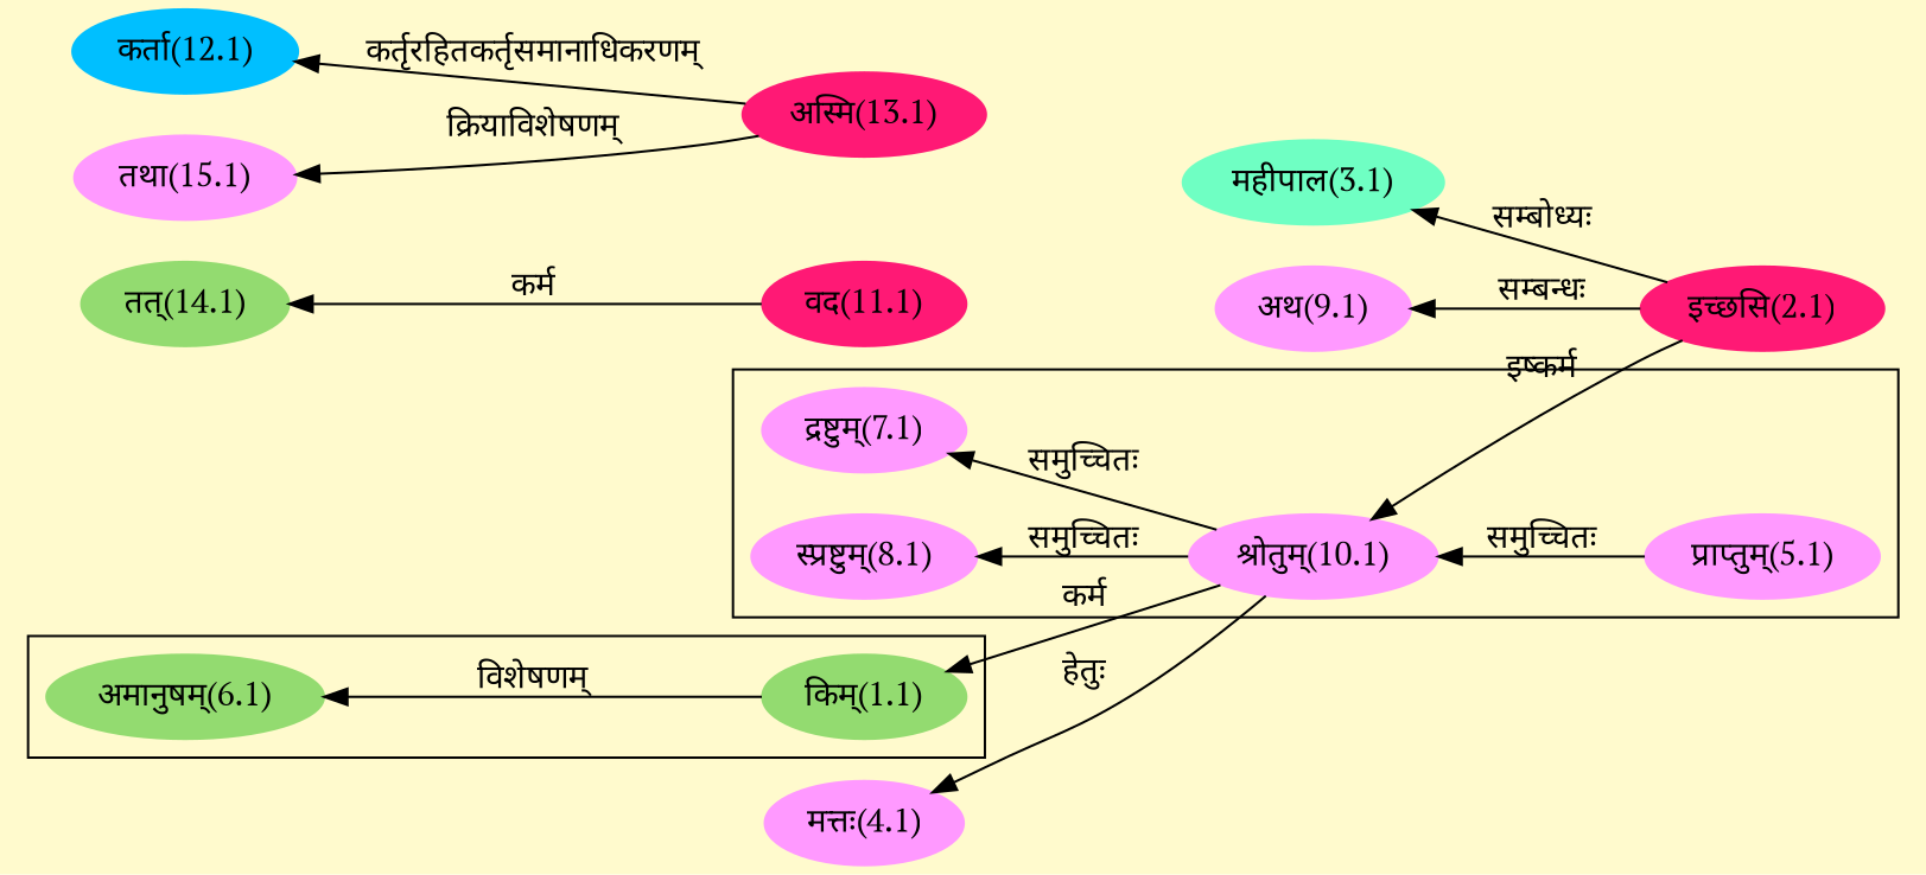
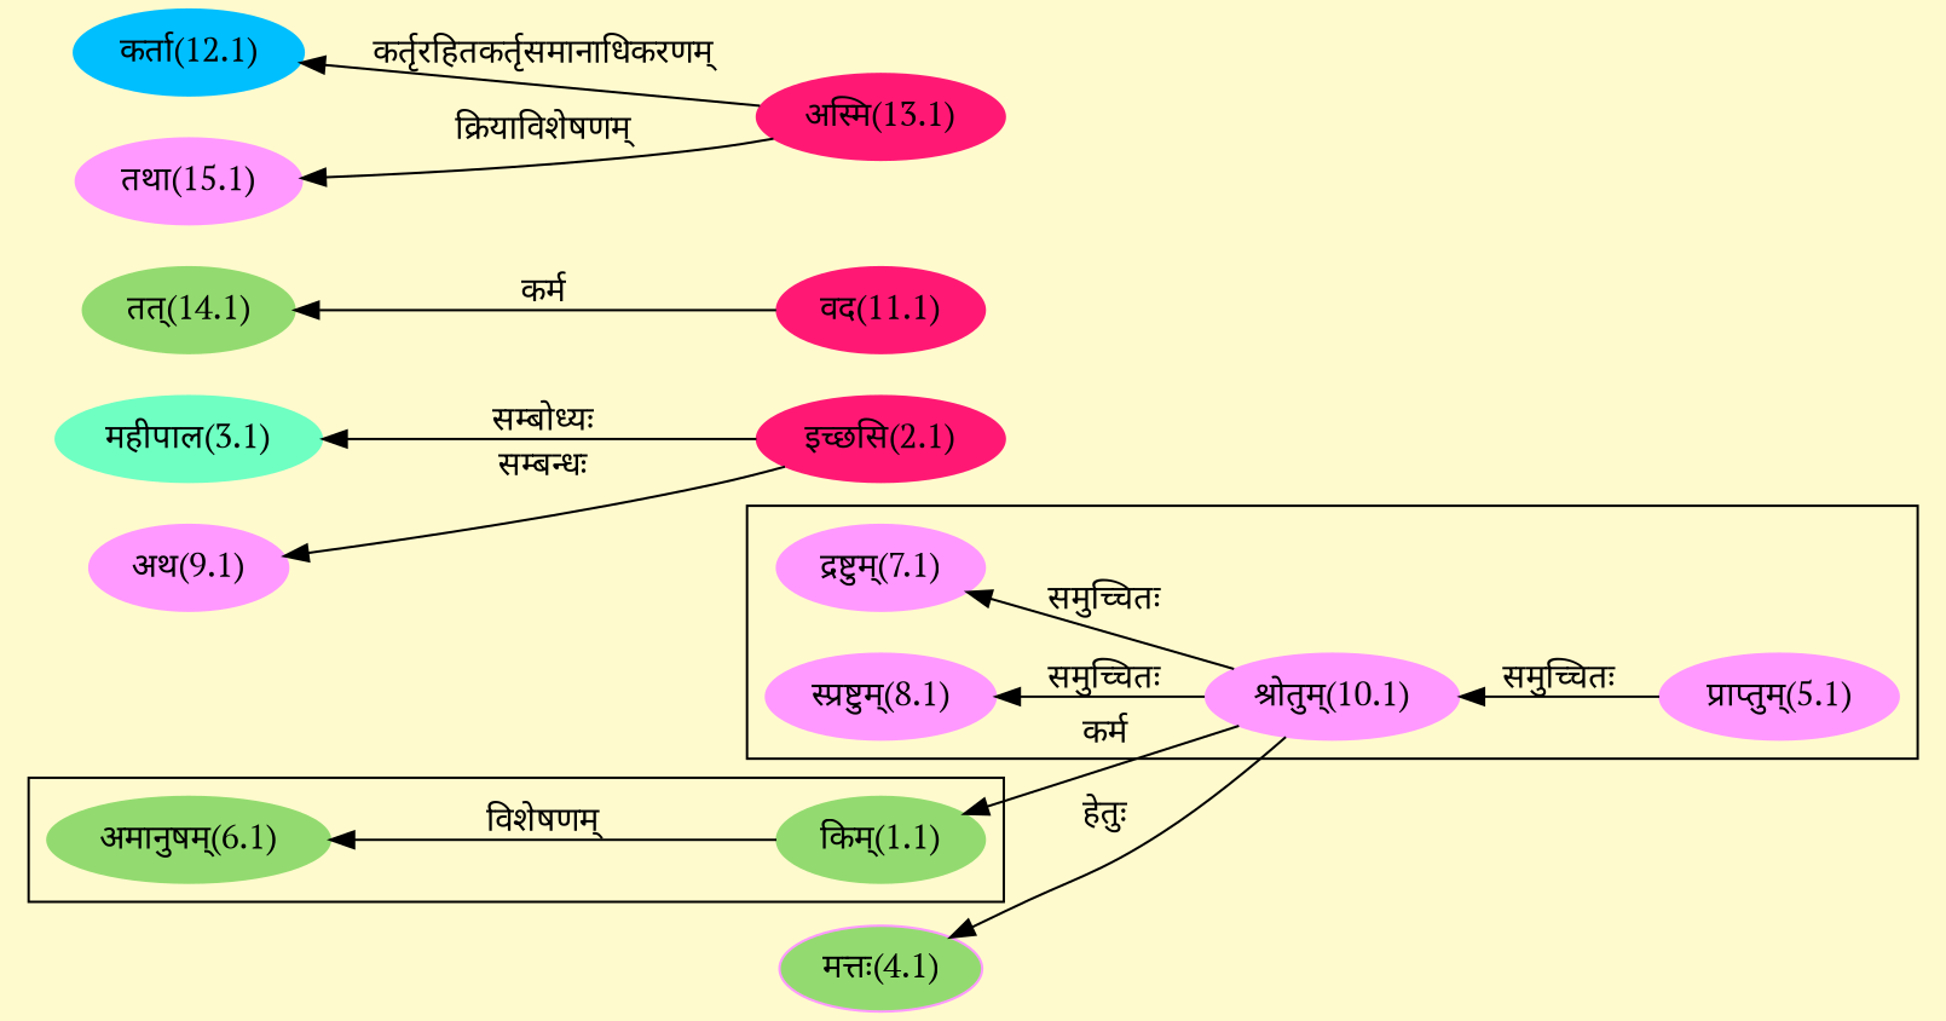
  digraph {
    bgcolor=lemonchiffon1
    compound=true
    fontname="PT Serif"
    rankdir=LR
    node [color="#FF99FF" fontname="PT Serif" style=filled]
    edge [dir=back fontname="PT Serif"]
    n1 [label="प्राप्तुम्(5.1)"]
    n2 [label="श्रोतुम्(10.1)"]
    n3 [label="द्रष्टुम्(7.1)"]
    n4 [label="स्प्रष्टुम्(8.1)"]
    n5 [color="#93DB70" label="अमानुषम्(6.1)"]
    n6 [color="#93DB70" label="किम्(1.1)"]
    n7 [color="#FF1975" label="इच्छसि(2.1)"]
    n8 [color="#6FFFC3" label="महीपाल(3.1)"]
-   n9 [label="मत्तः(4.1)"]
+   n9 [label="मत्तः(4.1)" fillcolor="#93DB70"]
    n10 [label="अथ(9.1)"]
    n11 [color="#FF1975" label="वद(11.1)"]
    n12 [color="#00BFFF" label="कर्ता(12.1)"]
    n13 [color="#FF1975" label="अस्मि(13.1)"]
    n14 [color="#93DB70" label="तत्(14.1)"]
    n15 [label="तथा(15.1)"]
    subgraph cluster_1 {
      n1
      n2
      n3
      n4
    }
    subgraph cluster_2 {
      n5
      n6
    }
    n2 -> n1 [label="समुच्चितः"]
-   n2 -> n7 [label="इष्कर्म"]
    n3 -> n2 [label="समुच्चितः"]
    n4 -> n2 [label="समुच्चितः"]
    n5 -> n6 [label="विशेषणम्"]
    n6 -> n2 [label="कर्म"]
    n8 -> n7 [label="सम्बोध्यः"]
    n9 -> n2 [label="हेतुः"]
    n10 -> n7 [label="सम्बन्धः"]
    n12 -> n13 [label="कर्तृरहितकर्तृसमानाधिकरणम्"]
    n14 -> n11 [label="कर्म"]
    n15 -> n13 [label="क्रियाविशेषणम्"]
  }
